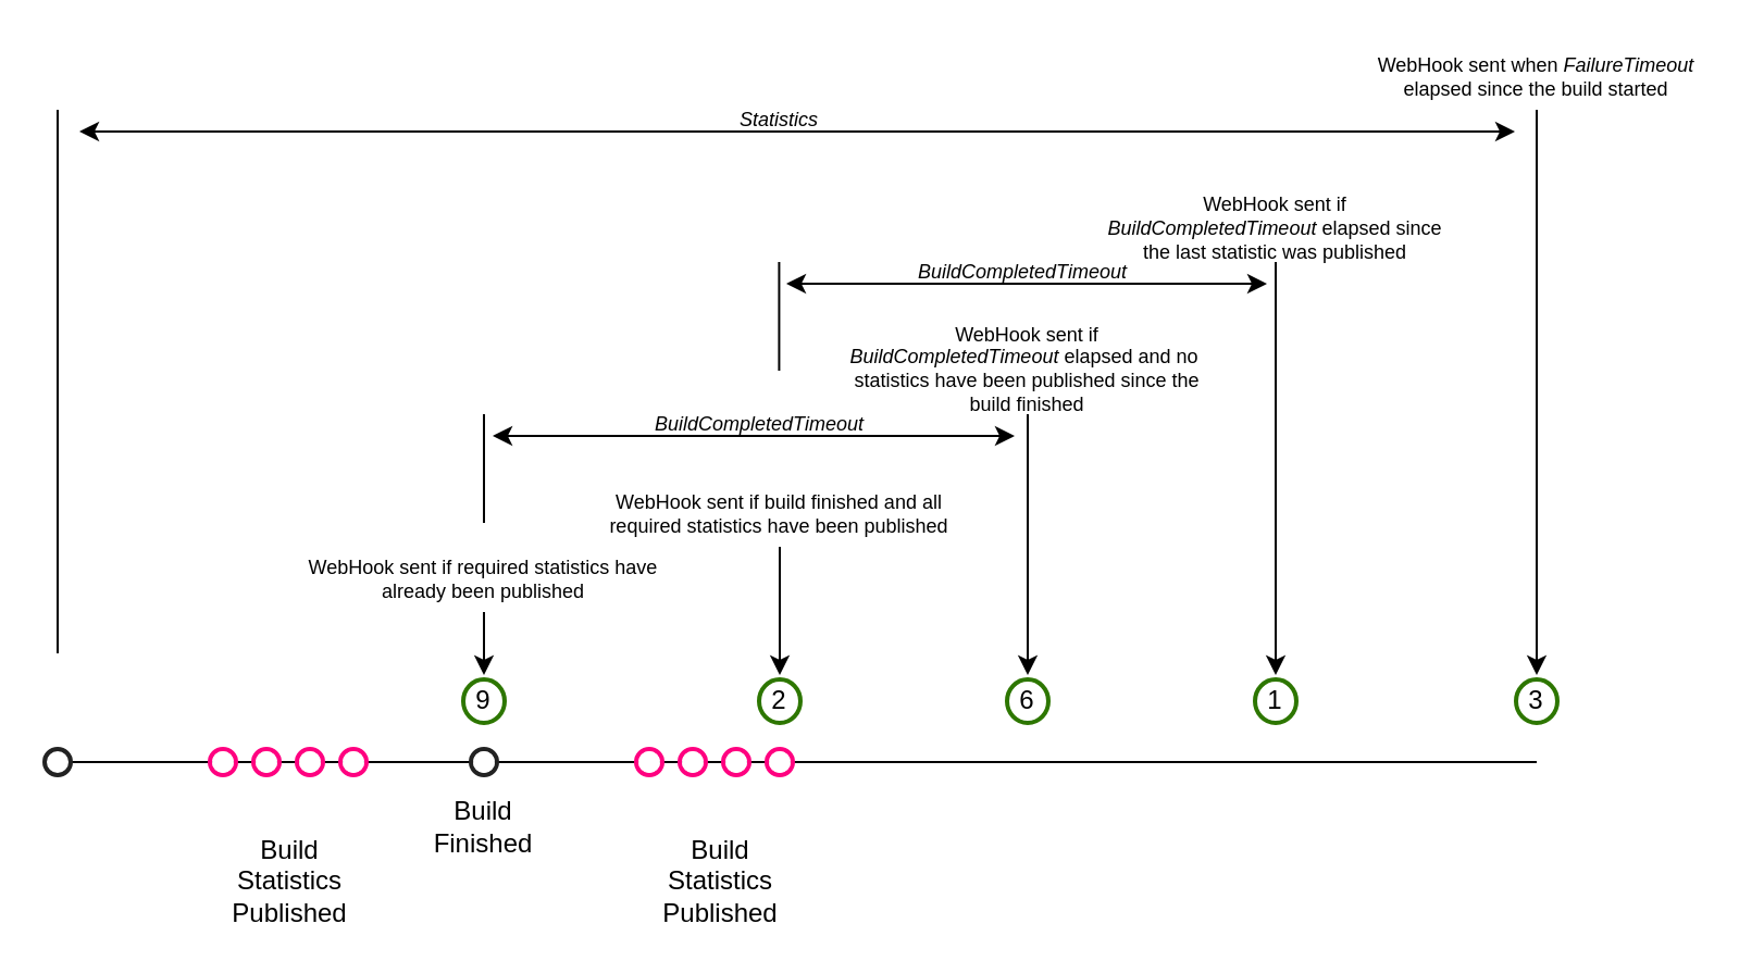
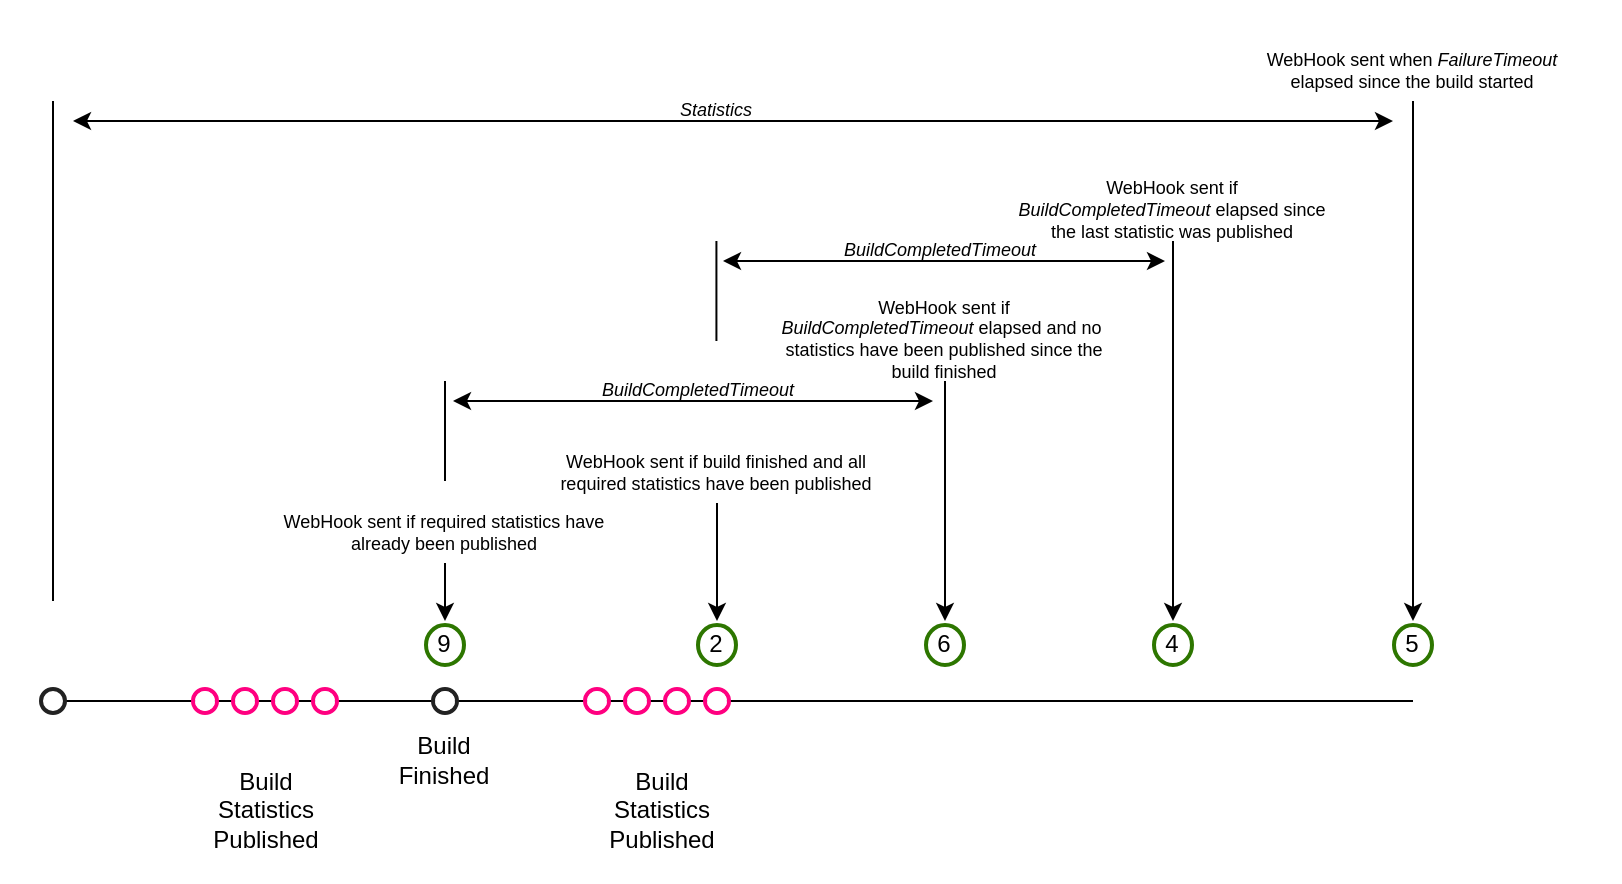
  <mxCell id="0" />
  <mxCell id="1" parent="0" />
  <mxCell id="2" value="" style="html=1;verticalLabelPosition=bottom;labelBackgroundColor=#ffffff;verticalAlign=top;shadow=0;dashed=0;strokeWidth=2;shape=mxgraph.ios7.misc.circle;strokeColor=#2D7600;fillColor=#60a917;fontColor=#ffffff;" vertex="1" parent="1"><mxGeometry x="212.5" y="312" width="19" height="20" as="geometry" /></mxCell>
  <mxCell id="3" value="" style="endArrow=none;html=1;rounded=0;" edge="1" parent="1" source="4"><mxGeometry width="50" height="50" relative="1" as="geometry"><mxPoint x="32" y="350" as="sourcePoint" /><mxPoint x="706" y="350" as="targetPoint" /></mxGeometry></mxCell>
  <mxCell id="4" value="" style="html=1;verticalLabelPosition=bottom;labelBackgroundColor=#ffffff;verticalAlign=top;shadow=0;dashed=0;strokeWidth=2;shape=mxgraph.ios7.misc.circle;strokeColor=#222222;fillColor=none;" vertex="1" parent="1"><mxGeometry x="20" y="344" width="12" height="12" as="geometry" /></mxCell>
  <mxCell id="5" value="Build Statistics Published" style="text;html=1;align=center;verticalAlign=middle;whiteSpace=wrap;rounded=0;" vertex="1" parent="1"><mxGeometry x="103" y="390" width="60" height="30" as="geometry" /></mxCell>
  <mxCell id="6" value="" style="html=1;verticalLabelPosition=bottom;labelBackgroundColor=#ffffff;verticalAlign=top;shadow=0;dashed=0;strokeWidth=2;shape=mxgraph.ios7.misc.circle;strokeColor=#222222;fillColor=none;" vertex="1" parent="1"><mxGeometry x="216" y="344" width="12" height="12" as="geometry" /></mxCell>
  <mxCell id="7" value="Build Finished" style="text;html=1;align=center;verticalAlign=middle;whiteSpace=wrap;rounded=0;" vertex="1" parent="1"><mxGeometry x="192" y="365" width="60" height="30" as="geometry" /></mxCell>
  <mxCell id="8" value="" style="html=1;verticalLabelPosition=bottom;labelBackgroundColor=#ffffff;verticalAlign=top;shadow=0;dashed=0;strokeWidth=2;shape=mxgraph.ios7.misc.circle;strokeColor=#FF0080;fillColor=#d80073;fontColor=#ffffff;" vertex="1" parent="1"><mxGeometry x="292" y="344" width="12" height="12" as="geometry" /></mxCell>
  <mxCell id="9" value="" style="html=1;verticalLabelPosition=bottom;labelBackgroundColor=#ffffff;verticalAlign=top;shadow=0;dashed=0;strokeWidth=2;shape=mxgraph.ios7.misc.circle;strokeColor=#FF0080;fillColor=#d80073;fontColor=#ffffff;" vertex="1" parent="1"><mxGeometry x="312" y="344" width="12" height="12" as="geometry" /></mxCell>
  <mxCell id="10" value="" style="html=1;verticalLabelPosition=bottom;labelBackgroundColor=#ffffff;verticalAlign=top;shadow=0;dashed=0;strokeWidth=2;shape=mxgraph.ios7.misc.circle;strokeColor=#FF0080;fillColor=#d80073;fontColor=#ffffff;" vertex="1" parent="1"><mxGeometry x="332" y="344" width="12" height="12" as="geometry" /></mxCell>
  <mxCell id="11" value="" style="html=1;verticalLabelPosition=bottom;labelBackgroundColor=#ffffff;verticalAlign=top;shadow=0;dashed=0;strokeWidth=2;shape=mxgraph.ios7.misc.circle;strokeColor=#FF0080;fillColor=#d80073;fontColor=#ffffff;" vertex="1" parent="1"><mxGeometry x="352" y="344" width="12" height="12" as="geometry" /></mxCell>
  <mxCell id="12" value="Build Statistics Published" style="text;html=1;align=center;verticalAlign=middle;whiteSpace=wrap;rounded=0;" vertex="1" parent="1"><mxGeometry x="301" y="390" width="60" height="30" as="geometry" /></mxCell>
  <mxCell id="13" value="&lt;div style=&quot;font-size: 9px;&quot;&gt;WebHook sent if required statistics have already been published&lt;/div&gt;" style="text;html=1;align=center;verticalAlign=middle;whiteSpace=wrap;rounded=0;fontSize=9;" vertex="1" parent="1"><mxGeometry x="139" y="251" width="166" height="30" as="geometry" /></mxCell>
  <mxCell id="14" style="edgeStyle=orthogonalEdgeStyle;rounded=0;orthogonalLoop=1;jettySize=auto;html=1;entryX=0.5;entryY=0;entryDx=0;entryDy=0;entryPerimeter=0;" edge="1" parent="1" source="13"><mxGeometry relative="1" as="geometry"><mxPoint x="222" y="310" as="targetPoint" /></mxGeometry></mxCell>
  <mxCell id="15" value="" style="group" vertex="1" connectable="0" parent="1"><mxGeometry x="156" y="344" width="12" height="12" as="geometry" /></mxCell>
  <mxCell id="16" value="" style="html=1;verticalLabelPosition=bottom;labelBackgroundColor=#ffffff;verticalAlign=top;shadow=0;dashed=0;strokeWidth=2;shape=mxgraph.ios7.misc.circle;fillOpacity=100;fillStyle=solid;strokeColor=#FF0080;fillColor=#FFFFFF;" vertex="1" parent="15"><mxGeometry width="12" height="12" as="geometry" /></mxCell>
  <mxCell id="17" value="" style="ellipse;whiteSpace=wrap;html=1;strokeColor=none;" vertex="1" parent="15"><mxGeometry x="1" y="1" width="10" height="10" as="geometry" /></mxCell>
  <mxCell id="18" value="" style="group" vertex="1" connectable="0" parent="1"><mxGeometry x="136" y="344" width="12" height="12" as="geometry" /></mxCell>
  <mxCell id="19" value="" style="html=1;verticalLabelPosition=bottom;labelBackgroundColor=#ffffff;verticalAlign=top;shadow=0;dashed=0;strokeWidth=2;shape=mxgraph.ios7.misc.circle;fillOpacity=100;fillStyle=solid;strokeColor=#FF0080;fillColor=#FFFFFF;" vertex="1" parent="18"><mxGeometry width="12" height="12" as="geometry" /></mxCell>
  <mxCell id="20" value="" style="ellipse;whiteSpace=wrap;html=1;strokeColor=none;" vertex="1" parent="18"><mxGeometry x="1" y="1" width="10" height="10" as="geometry" /></mxCell>
  <mxCell id="21" value="" style="group" vertex="1" connectable="0" parent="1"><mxGeometry x="116" y="344" width="12" height="12" as="geometry" /></mxCell>
  <mxCell id="22" value="" style="html=1;verticalLabelPosition=bottom;labelBackgroundColor=#ffffff;verticalAlign=top;shadow=0;dashed=0;strokeWidth=2;shape=mxgraph.ios7.misc.circle;fillOpacity=100;fillStyle=solid;strokeColor=#FF0080;fillColor=#FFFFFF;" vertex="1" parent="21"><mxGeometry width="12" height="12" as="geometry" /></mxCell>
  <mxCell id="23" value="" style="ellipse;whiteSpace=wrap;html=1;strokeColor=none;" vertex="1" parent="21"><mxGeometry x="1" y="1" width="10" height="10" as="geometry" /></mxCell>
  <mxCell id="24" value="" style="group" vertex="1" connectable="0" parent="1"><mxGeometry x="96" y="344" width="12" height="12" as="geometry" /></mxCell>
  <mxCell id="25" value="" style="html=1;verticalLabelPosition=bottom;labelBackgroundColor=#ffffff;verticalAlign=top;shadow=0;dashed=0;strokeWidth=2;shape=mxgraph.ios7.misc.circle;fillOpacity=100;fillStyle=solid;strokeColor=#FF0080;fillColor=#FFFFFF;" vertex="1" parent="24"><mxGeometry width="12" height="12" as="geometry" /></mxCell>
  <mxCell id="26" value="" style="ellipse;whiteSpace=wrap;html=1;strokeColor=none;" vertex="1" parent="24"><mxGeometry x="1" y="1" width="10" height="10" as="geometry" /></mxCell>
  <mxCell id="27" value="" style="ellipse;whiteSpace=wrap;html=1;strokeColor=none;" vertex="1" parent="1"><mxGeometry x="293" y="345" width="10" height="10" as="geometry" /></mxCell>
  <mxCell id="28" value="" style="ellipse;whiteSpace=wrap;html=1;strokeColor=none;" vertex="1" parent="1"><mxGeometry x="313" y="345" width="10" height="10" as="geometry" /></mxCell>
  <mxCell id="29" value="" style="ellipse;whiteSpace=wrap;html=1;strokeColor=none;" vertex="1" parent="1"><mxGeometry x="333" y="345" width="10" height="10" as="geometry" /></mxCell>
  <mxCell id="30" value="" style="ellipse;whiteSpace=wrap;html=1;strokeColor=none;" vertex="1" parent="1"><mxGeometry x="353" y="345" width="10" height="10" as="geometry" /></mxCell>
  <mxCell id="31" value="" style="ellipse;whiteSpace=wrap;html=1;strokeColor=none;" vertex="1" parent="1"><mxGeometry x="217" y="345" width="10" height="10" as="geometry" /></mxCell>
  <mxCell id="32" value="&lt;div style=&quot;font-size: 9px;&quot;&gt;WebHook sent if build finished and all required statistics have been published&lt;/div&gt;" style="text;html=1;align=center;verticalAlign=middle;whiteSpace=wrap;rounded=0;fontSize=9;" vertex="1" parent="1"><mxGeometry x="275" y="221" width="166" height="30" as="geometry" /></mxCell>
  <mxCell id="33" style="edgeStyle=orthogonalEdgeStyle;rounded=0;orthogonalLoop=1;jettySize=auto;html=1;exitX=0.5;exitY=1;exitDx=0;exitDy=0;entryX=0.5;entryY=0;entryDx=0;entryDy=0;entryPerimeter=0;" edge="1" parent="1" source="32"><mxGeometry relative="1" as="geometry"><mxPoint x="358" y="310" as="targetPoint" /></mxGeometry></mxCell>
  <mxCell id="34" value="&lt;div style=&quot;font-size: 9px;&quot;&gt;WebHook sent if &lt;i&gt;BuildCompletedTimeout&lt;/i&gt; elapsed and no&amp;nbsp; statistics have been published since the build finished&lt;/div&gt;&lt;div style=&quot;font-size: 9px;&quot;&gt;&lt;br&gt;&lt;/div&gt;" style="text;html=1;align=center;verticalAlign=middle;whiteSpace=wrap;rounded=0;fontSize=9;" vertex="1" parent="1"><mxGeometry x="389" y="160" width="166" height="30" as="geometry" /></mxCell>
  <mxCell id="35" style="edgeStyle=orthogonalEdgeStyle;rounded=0;orthogonalLoop=1;jettySize=auto;html=1;exitX=0.5;exitY=1;exitDx=0;exitDy=0;entryX=0.5;entryY=0;entryDx=0;entryDy=0;entryPerimeter=0;" edge="1" source="34" parent="1"><mxGeometry relative="1" as="geometry"><mxPoint x="472" y="310" as="targetPoint" /></mxGeometry></mxCell>
  <mxCell id="36" value="" style="endArrow=none;html=1;rounded=0;" edge="1" parent="1"><mxGeometry width="50" height="50" relative="1" as="geometry"><mxPoint x="222" y="240" as="sourcePoint" /><mxPoint x="222" y="190" as="targetPoint" /></mxGeometry></mxCell>
  <mxCell id="37" value="" style="endArrow=classic;startArrow=classic;html=1;rounded=0;" edge="1" parent="1"><mxGeometry width="50" height="50" relative="1" as="geometry"><mxPoint x="226" y="200" as="sourcePoint" /><mxPoint x="466" y="200" as="targetPoint" /></mxGeometry></mxCell>
  <mxCell id="38" value="&lt;div style=&quot;font-size: 9px;&quot;&gt;&lt;i&gt;BuildCompletedTimeout&lt;/i&gt;&lt;/div&gt;" style="text;html=1;align=center;verticalAlign=middle;whiteSpace=wrap;rounded=0;fontSize=9;" vertex="1" parent="1"><mxGeometry x="266" y="180" width="166" height="30" as="geometry" /></mxCell>
  <mxCell id="39" value="&lt;div style=&quot;font-size: 9px;&quot;&gt;WebHook sent if &lt;i&gt;BuildCompletedTimeout&lt;/i&gt; elapsed since the last statistic was published&lt;/div&gt;" style="text;html=1;align=center;verticalAlign=middle;whiteSpace=wrap;rounded=0;fontSize=9;" vertex="1" parent="1"><mxGeometry x="503" y="90" width="166" height="30" as="geometry" /></mxCell>
  <mxCell id="40" style="edgeStyle=orthogonalEdgeStyle;rounded=0;orthogonalLoop=1;jettySize=auto;html=1;exitX=0.5;exitY=1;exitDx=0;exitDy=0;entryX=0.5;entryY=0;entryDx=0;entryDy=0;entryPerimeter=0;" edge="1" source="39" parent="1"><mxGeometry relative="1" as="geometry"><mxPoint x="586" y="310" as="targetPoint" /></mxGeometry></mxCell>
  <mxCell id="41" value="" style="endArrow=none;html=1;rounded=0;" edge="1" parent="1"><mxGeometry width="50" height="50" relative="1" as="geometry"><mxPoint x="357.71" y="170" as="sourcePoint" /><mxPoint x="357.71" y="120" as="targetPoint" /></mxGeometry></mxCell>
  <mxCell id="42" value="&lt;div style=&quot;font-size: 9px;&quot;&gt;&lt;i&gt;BuildCompletedTimeout&lt;/i&gt;&lt;/div&gt;" style="text;html=1;align=center;verticalAlign=middle;whiteSpace=wrap;rounded=0;fontSize=9;" vertex="1" parent="1"><mxGeometry x="387" y="110" width="166" height="30" as="geometry" /></mxCell>
  <mxCell id="43" value="" style="endArrow=classic;startArrow=classic;html=1;rounded=0;" edge="1" parent="1"><mxGeometry width="50" height="50" relative="1" as="geometry"><mxPoint x="361" y="130" as="sourcePoint" /><mxPoint x="582" y="130" as="targetPoint" /></mxGeometry></mxCell>
  <mxCell id="44" value="&lt;div style=&quot;font-size: 9px;&quot;&gt;WebHook sent when &lt;i&gt;FailureTimeout&lt;/i&gt; elapsed since the build started&lt;/div&gt;" style="text;html=1;align=center;verticalAlign=middle;whiteSpace=wrap;rounded=0;fontSize=9;" vertex="1" parent="1"><mxGeometry x="623" y="20" width="166" height="30" as="geometry" /></mxCell>
  <mxCell id="45" style="edgeStyle=orthogonalEdgeStyle;rounded=0;orthogonalLoop=1;jettySize=auto;html=1;exitX=0.5;exitY=1;exitDx=0;exitDy=0;entryX=0.5;entryY=0;entryDx=0;entryDy=0;entryPerimeter=0;" edge="1" source="44" parent="1"><mxGeometry relative="1" as="geometry"><mxPoint x="706" y="310" as="targetPoint" /></mxGeometry></mxCell>
  <mxCell id="46" value="" style="endArrow=none;html=1;rounded=0;" edge="1" parent="1"><mxGeometry width="50" height="50" relative="1" as="geometry"><mxPoint x="26" y="300" as="sourcePoint" /><mxPoint x="26" y="50" as="targetPoint" /></mxGeometry></mxCell>
  <mxCell id="47" value="" style="endArrow=classic;startArrow=classic;html=1;rounded=0;" edge="1" parent="1"><mxGeometry width="50" height="50" relative="1" as="geometry"><mxPoint x="36" y="60" as="sourcePoint" /><mxPoint x="696" y="60" as="targetPoint" /></mxGeometry></mxCell>
  <mxCell id="48" value="&lt;div style=&quot;font-size: 9px;&quot;&gt;&lt;i&gt;Statistics&lt;/i&gt;&lt;/div&gt;" style="text;html=1;align=center;verticalAlign=middle;whiteSpace=wrap;rounded=0;fontSize=9;" vertex="1" parent="1"><mxGeometry x="275" y="40" width="166" height="30" as="geometry" /></mxCell>
  <mxCell id="49" value="9" style="text;html=1;align=center;verticalAlign=middle;whiteSpace=wrap;rounded=0;" vertex="1" parent="1"><mxGeometry x="192" y="307" width="60" height="30" as="geometry" /></mxCell>
  <mxCell id="50" value="" style="html=1;verticalLabelPosition=bottom;labelBackgroundColor=#ffffff;verticalAlign=top;shadow=0;dashed=0;strokeWidth=2;shape=mxgraph.ios7.misc.circle;strokeColor=#2D7600;fillColor=#60a917;fontColor=#ffffff;" vertex="1" parent="1"><mxGeometry x="348.5" y="312" width="19" height="20" as="geometry" /></mxCell>
  <mxCell id="51" value="2" style="text;html=1;align=center;verticalAlign=middle;whiteSpace=wrap;rounded=0;" vertex="1" parent="1"><mxGeometry x="328" y="307" width="60" height="30" as="geometry" /></mxCell>
  <mxCell id="52" value="" style="html=1;verticalLabelPosition=bottom;labelBackgroundColor=#ffffff;verticalAlign=top;shadow=0;dashed=0;strokeWidth=2;shape=mxgraph.ios7.misc.circle;strokeColor=#2D7600;fillColor=#60a917;fontColor=#ffffff;" vertex="1" parent="1"><mxGeometry x="462.5" y="312" width="19" height="20" as="geometry" /></mxCell>
  <mxCell id="53" value="6" style="text;html=1;align=center;verticalAlign=middle;whiteSpace=wrap;rounded=0;" vertex="1" parent="1"><mxGeometry x="442" y="307" width="60" height="30" as="geometry" /></mxCell>
  <mxCell id="54" value="" style="html=1;verticalLabelPosition=bottom;labelBackgroundColor=#ffffff;verticalAlign=top;shadow=0;dashed=0;strokeWidth=2;shape=mxgraph.ios7.misc.circle;strokeColor=#2D7600;fillColor=#60a917;fontColor=#ffffff;" vertex="1" parent="1"><mxGeometry x="576.5" y="312" width="19" height="20" as="geometry" /></mxCell>
- <mxCell id="55" value="1" style="text;html=1;align=center;verticalAlign=middle;whiteSpace=wrap;rounded=0;" vertex="1" parent="1"><mxGeometry x="556" y="307" width="60" height="30" as="geometry" /></mxCell>
+ <mxCell id="55" value="4" style="text;html=1;align=center;verticalAlign=middle;whiteSpace=wrap;rounded=0;" vertex="1" parent="1"><mxGeometry x="556" y="307" width="60" height="30" as="geometry" /></mxCell>
  <mxCell id="56" value="" style="html=1;verticalLabelPosition=bottom;labelBackgroundColor=#ffffff;verticalAlign=top;shadow=0;dashed=0;strokeWidth=2;shape=mxgraph.ios7.misc.circle;strokeColor=#2D7600;fillColor=#60a917;fontColor=#ffffff;" vertex="1" parent="1"><mxGeometry x="696.5" y="312" width="19" height="20" as="geometry" /></mxCell>
- <mxCell id="57" value="3" style="text;html=1;align=center;verticalAlign=middle;whiteSpace=wrap;rounded=0;" vertex="1" parent="1"><mxGeometry x="676" y="307" width="60" height="30" as="geometry" /></mxCell>
+ <mxCell id="57" value="5" style="text;html=1;align=center;verticalAlign=middle;whiteSpace=wrap;rounded=0;" vertex="1" parent="1"><mxGeometry x="676" y="307" width="60" height="30" as="geometry" /></mxCell>
